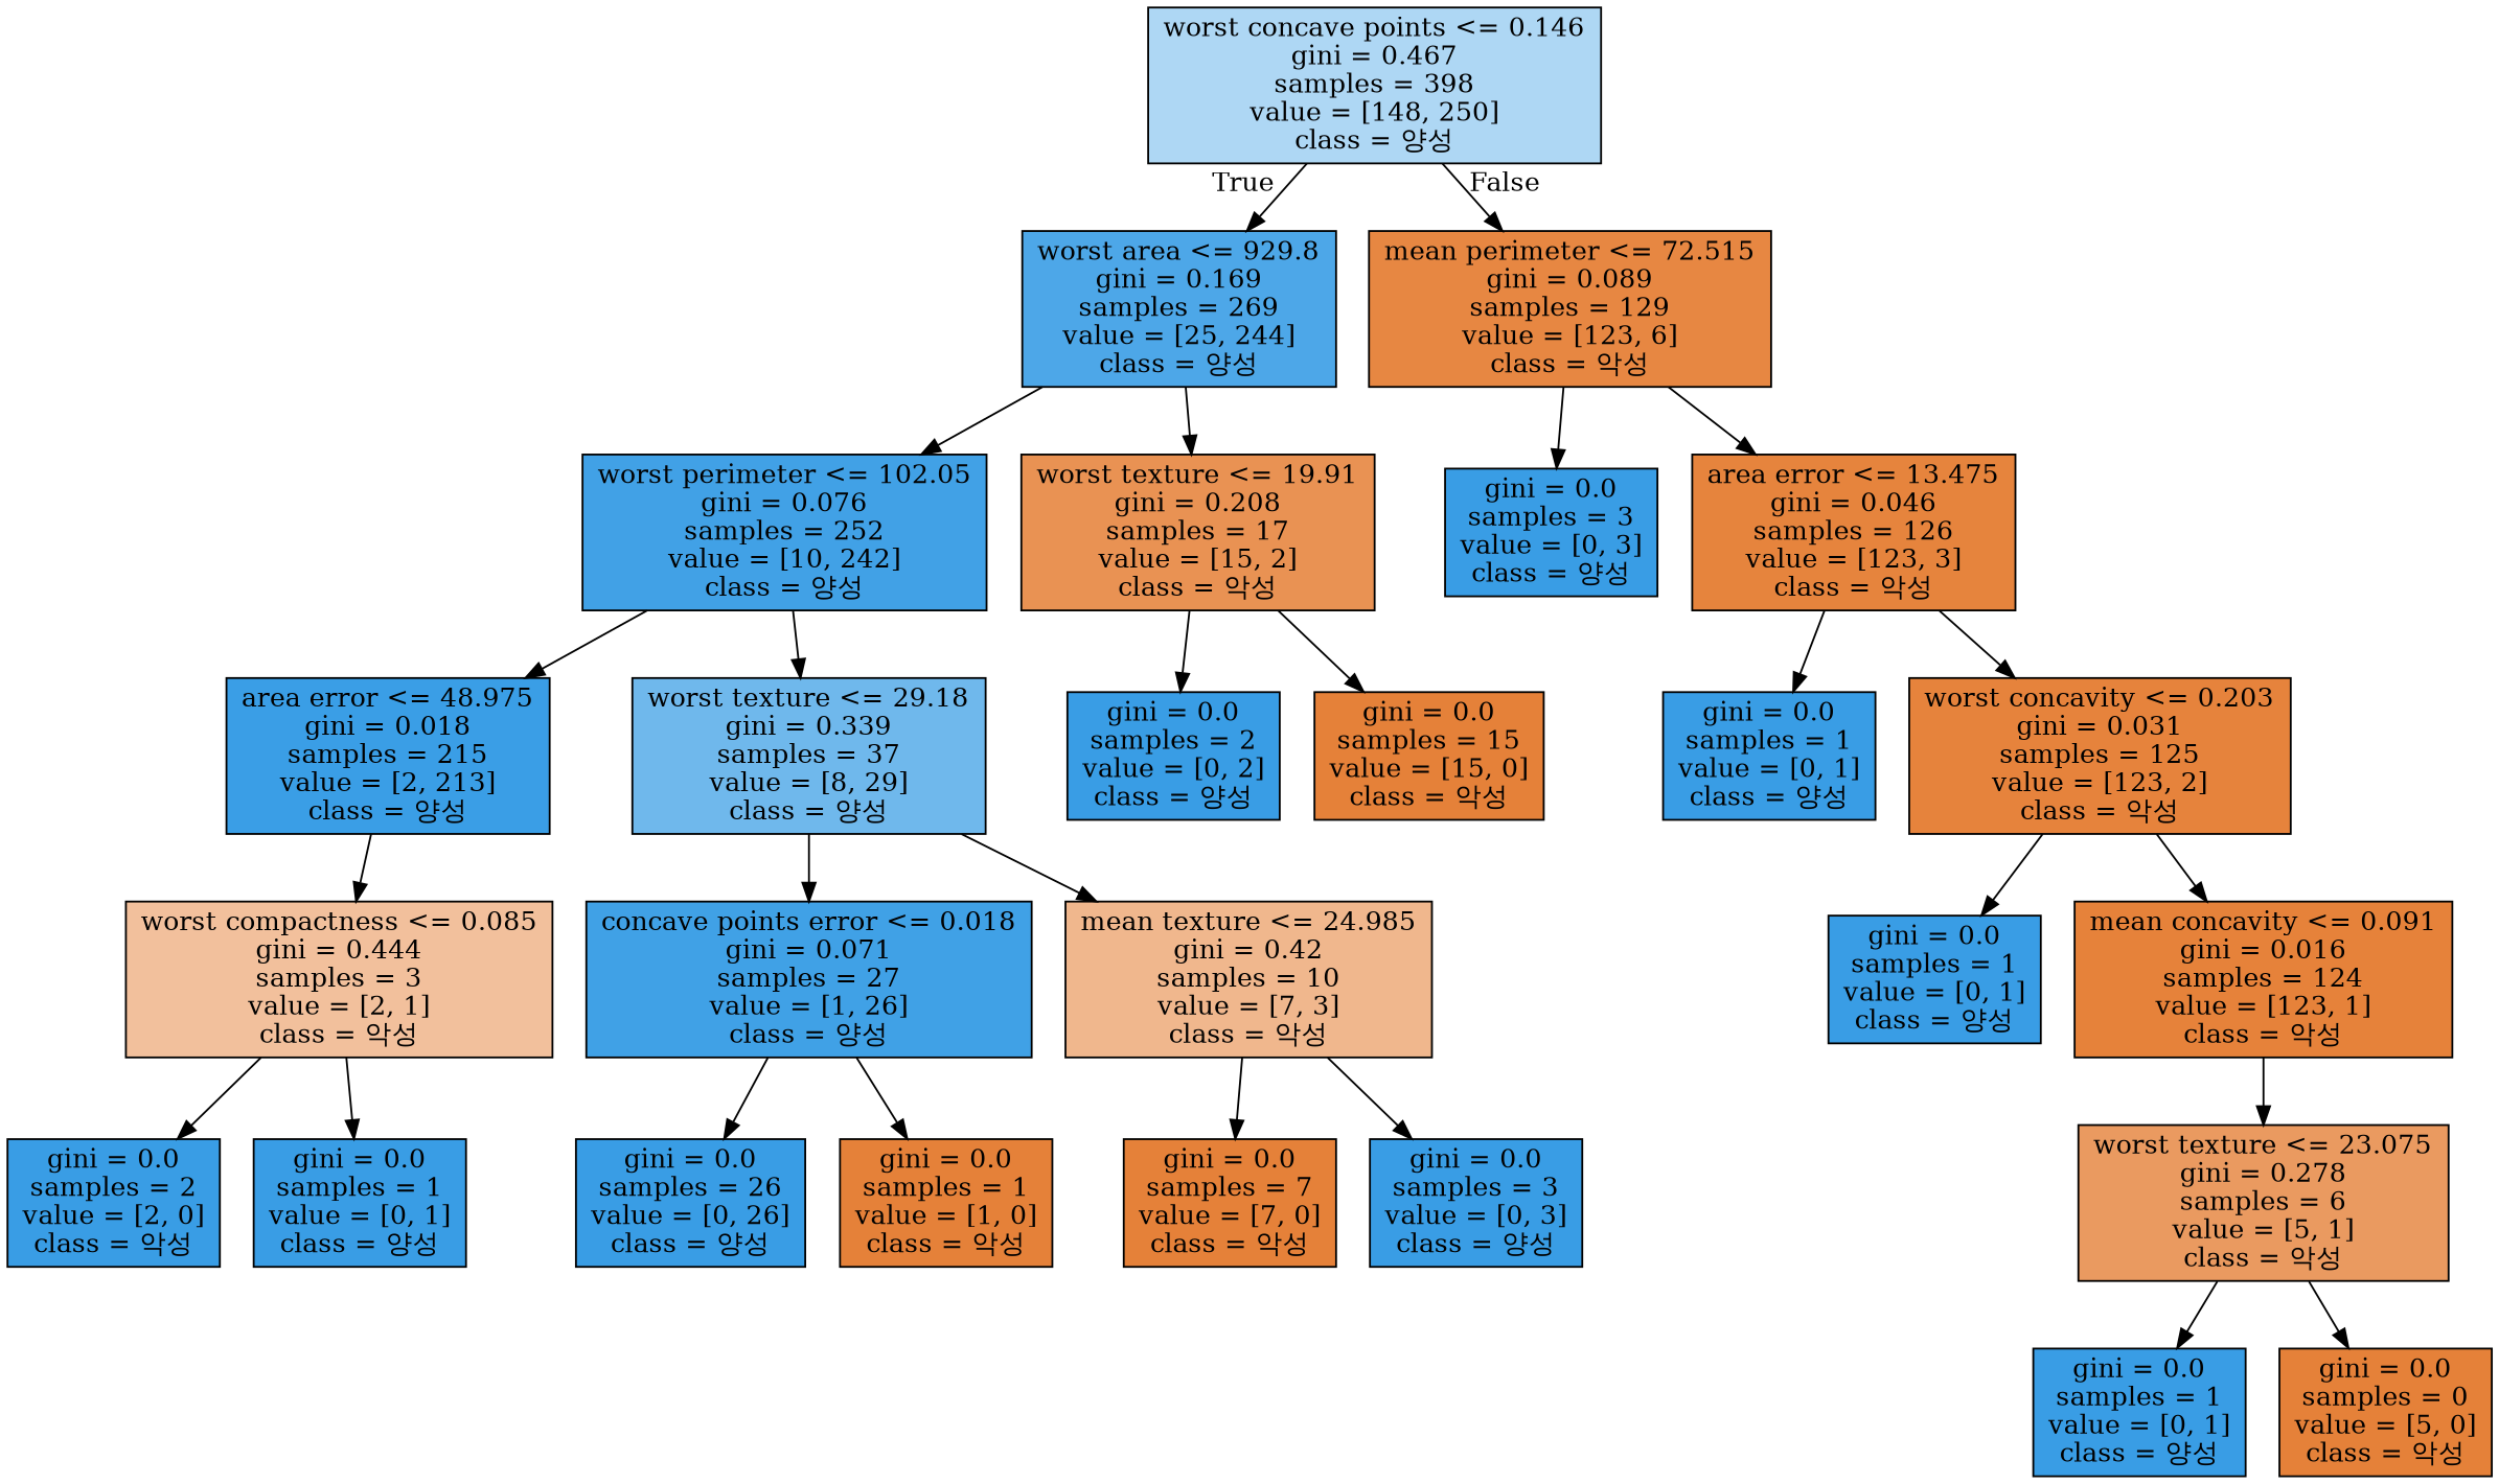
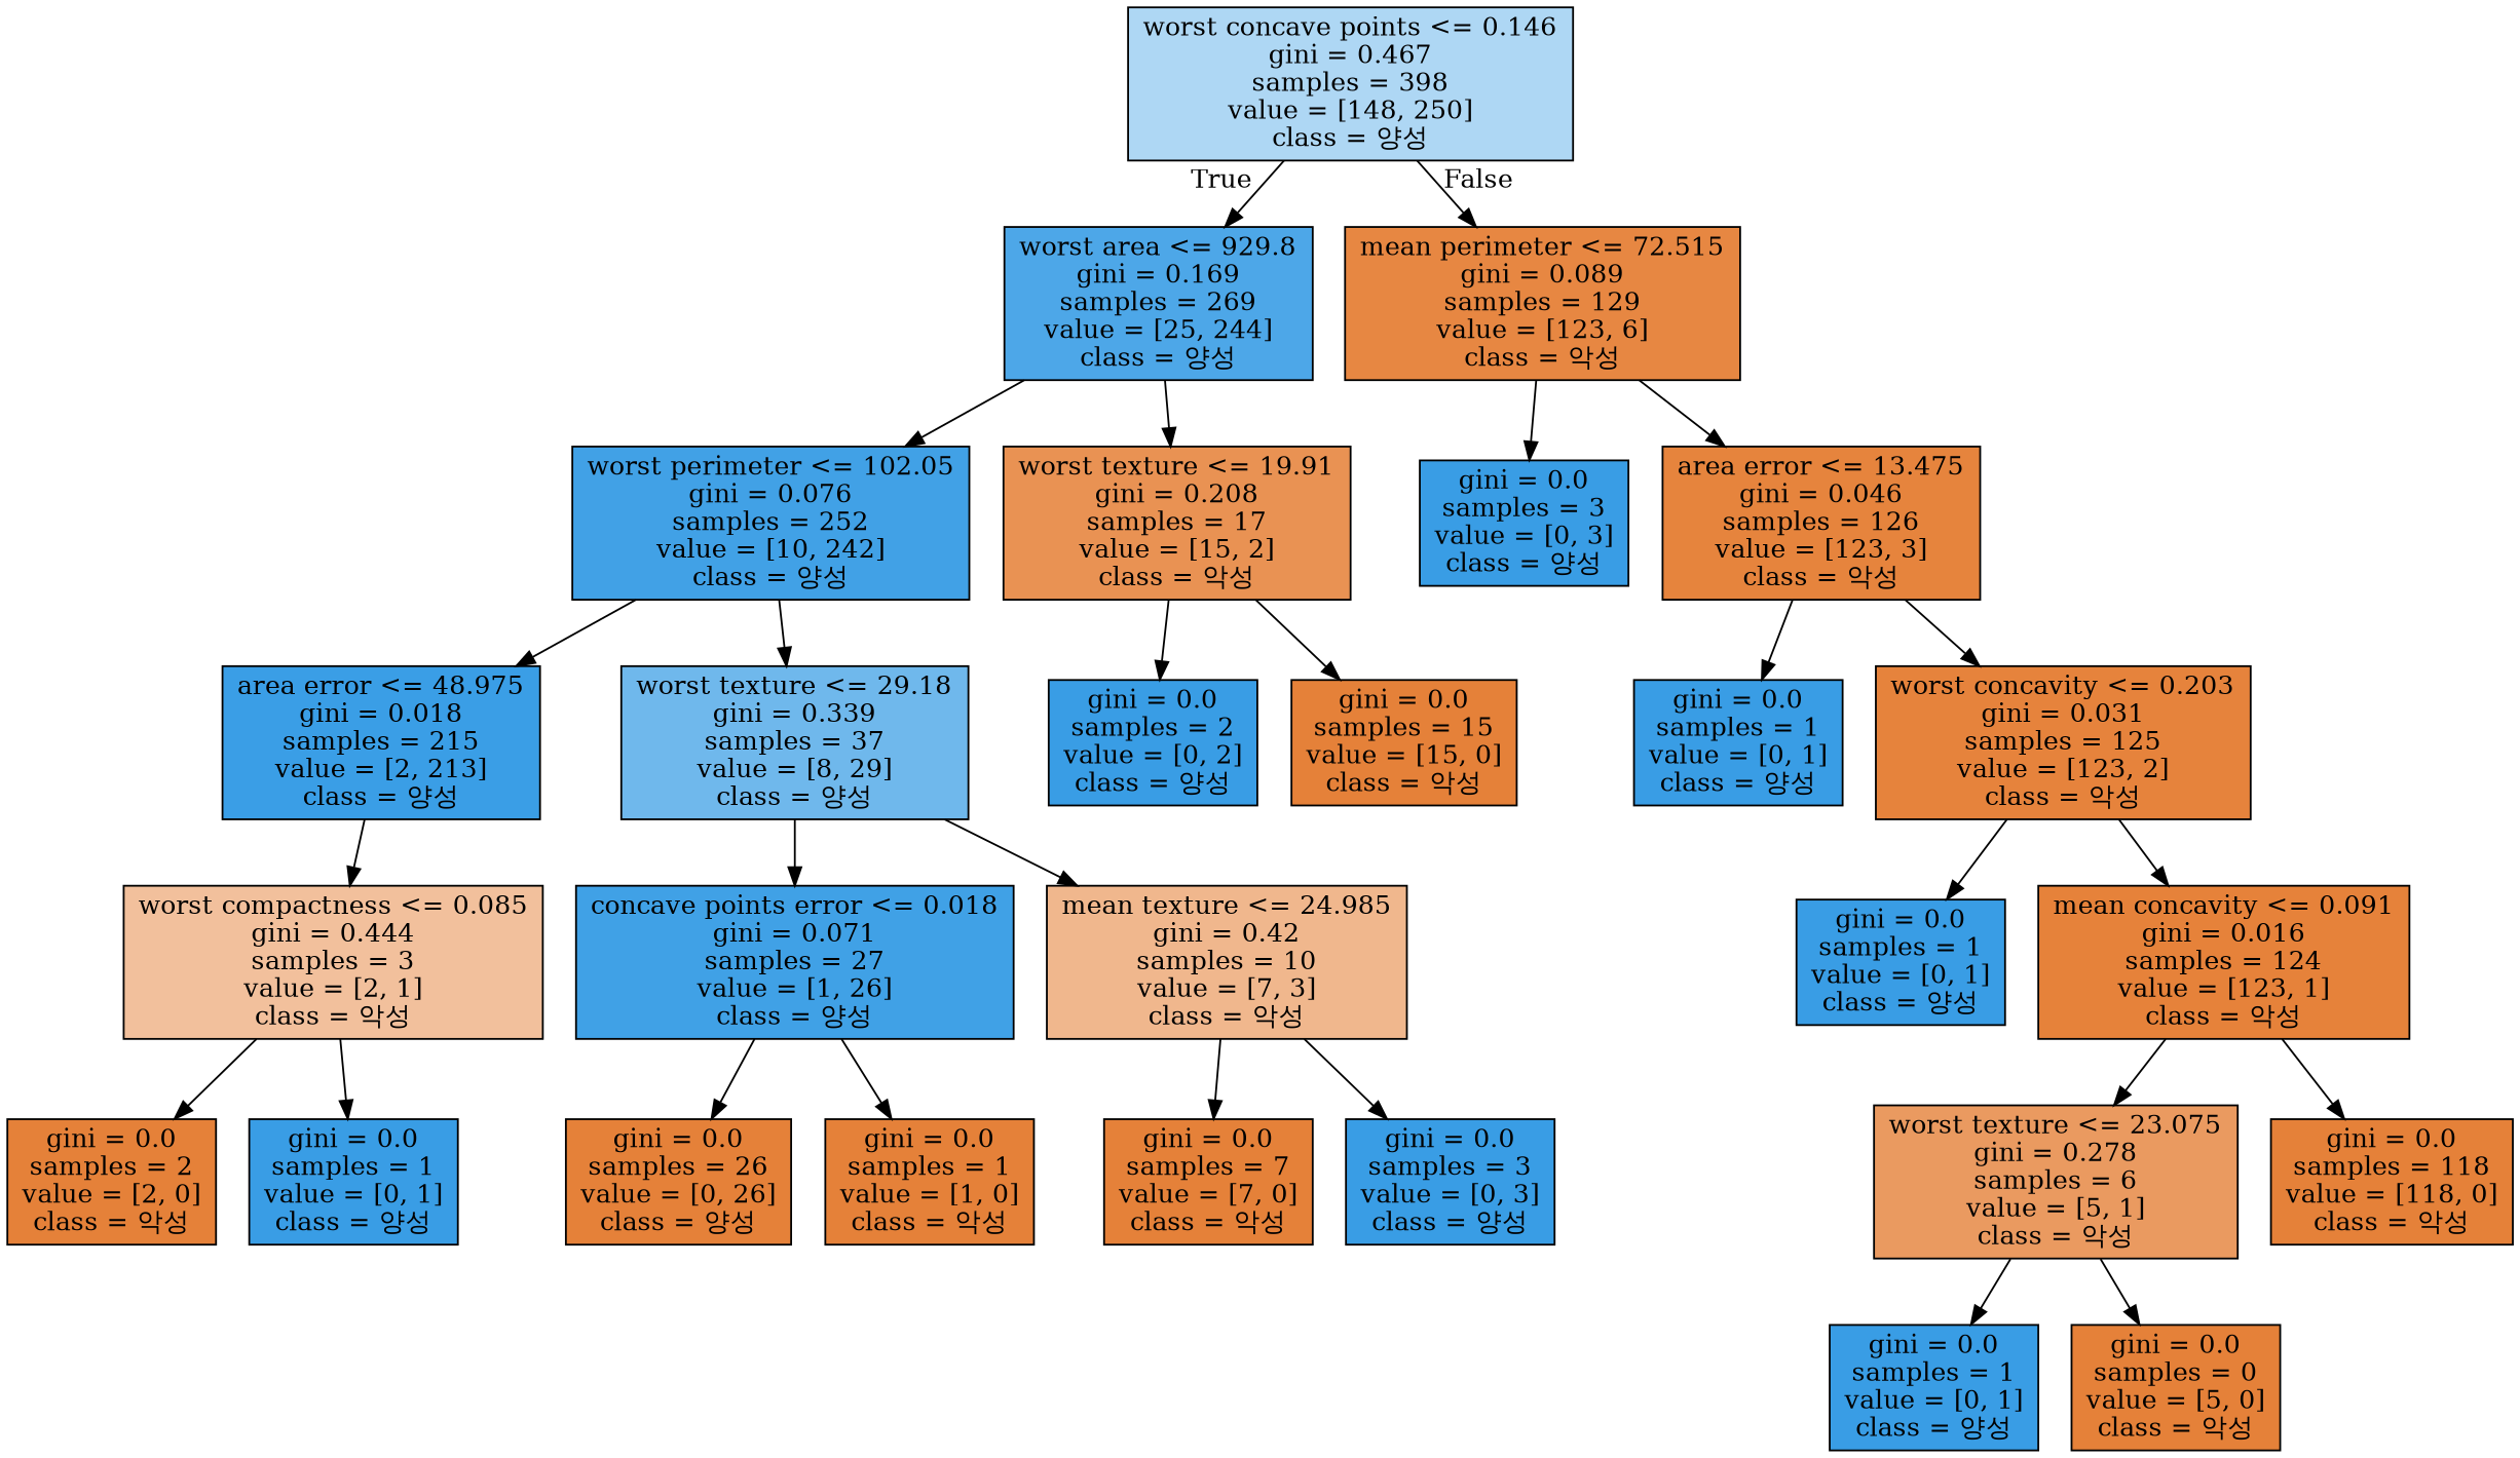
  digraph {
    node [color=black fillcolor="#399de5ff" shape=box style=filled]
    n1 [fillcolor="#399de568" label="worst concave points <= 0.146\ngini = 0.467\nsamples = 398\nvalue = [148, 250]\nclass = 양성"]
    n2 [fillcolor="#399de5e5" label="worst area <= 929.8\ngini = 0.169\nsamples = 269\nvalue = [25, 244]\nclass = 양성"]
    n3 [fillcolor="#e58139f3" label="mean perimeter <= 72.515\ngini = 0.089\nsamples = 129\nvalue = [123, 6]\nclass = 악성"]
    n4 [fillcolor="#399de5f4" label="worst perimeter <= 102.05\ngini = 0.076\nsamples = 252\nvalue = [10, 242]\nclass = 양성"]
    n5 [fillcolor="#e58139dd" label="worst texture <= 19.91\ngini = 0.208\nsamples = 17\nvalue = [15, 2]\nclass = 악성"]
    n6 [label="gini = 0.0\nsamples = 3\nvalue = [0, 3]\nclass = 양성"]
    n7 [fillcolor="#e58139f9" label="area error <= 13.475\ngini = 0.046\nsamples = 126\nvalue = [123, 3]\nclass = 악성"]
    n8 [fillcolor="#399de5fd" label="area error <= 48.975\ngini = 0.018\nsamples = 215\nvalue = [2, 213]\nclass = 양성"]
    n9 [fillcolor="#399de5b9" label="worst texture <= 29.18\ngini = 0.339\nsamples = 37\nvalue = [8, 29]\nclass = 양성"]
    n10 [label="gini = 0.0\nsamples = 2\nvalue = [0, 2]\nclass = 양성"]
    n11 [fillcolor="#e58139ff" label="gini = 0.0\nsamples = 15\nvalue = [15, 0]\nclass = 악성"]
    n12 [fillcolor="#e581397f" label="worst compactness <= 0.085\ngini = 0.444\nsamples = 3\nvalue = [2, 1]\nclass = 악성"]
    n13 [fillcolor="#399de5f5" label="concave points error <= 0.018\ngini = 0.071\nsamples = 27\nvalue = [1, 26]\nclass = 양성"]
    n14 [fillcolor="#e5813992" label="mean texture <= 24.985\ngini = 0.42\nsamples = 10\nvalue = [7, 3]\nclass = 악성"]
-   n15 [label="gini = 0.0\nsamples = 2\nvalue = [2, 0]\nclass = 악성"]
+   n15 [fillcolor="#e58139ff" label="gini = 0.0\nsamples = 2\nvalue = [2, 0]\nclass = 악성"]
    n16 [label="gini = 0.0\nsamples = 1\nvalue = [0, 1]\nclass = 양성"]
-   n17 [label="gini = 0.0\nsamples = 26\nvalue = [0, 26]\nclass = 양성"]
+   n17 [fillcolor="#e58139ff" label="gini = 0.0\nsamples = 26\nvalue = [0, 26]\nclass = 양성"]
    n18 [fillcolor="#e58139ff" label="gini = 0.0\nsamples = 1\nvalue = [1, 0]\nclass = 악성"]
    n19 [fillcolor="#e58139ff" label="gini = 0.0\nsamples = 7\nvalue = [7, 0]\nclass = 악성"]
    n20 [label="gini = 0.0\nsamples = 3\nvalue = [0, 3]\nclass = 양성"]
    n21 [label="gini = 0.0\nsamples = 1\nvalue = [0, 1]\nclass = 양성"]
    n22 [fillcolor="#e58139fb" label="worst concavity <= 0.203\ngini = 0.031\nsamples = 125\nvalue = [123, 2]\nclass = 악성"]
    n23 [label="gini = 0.0\nsamples = 1\nvalue = [0, 1]\nclass = 양성"]
    n24 [fillcolor="#e58139fd" label="mean concavity <= 0.091\ngini = 0.016\nsamples = 124\nvalue = [123, 1]\nclass = 악성"]
    n25 [fillcolor="#e58139cc" label="worst texture <= 23.075\ngini = 0.278\nsamples = 6\nvalue = [5, 1]\nclass = 악성"]
+   n26 [fillcolor="#e58139ff" label="gini = 0.0\nsamples = 118\nvalue = [118, 0]\nclass = 악성"]
    n27 [label="gini = 0.0\nsamples = 1\nvalue = [0, 1]\nclass = 양성"]
    n28 [fillcolor="#e58139ff" label="gini = 0.0\nsamples = 0\nvalue = [5, 0]\nclass = 악성"]
    n1 -> n2 [headlabel=True labelangle=45 labeldistance=2.5]
    n1 -> n3 [headlabel=False labelangle=-45 labeldistance=2.5]
    n2 -> n4
    n2 -> n5
    n3 -> n6
    n3 -> n7
    n4 -> n8
    n4 -> n9
    n5 -> n10
    n5 -> n11
    n7 -> n21
    n7 -> n22
    n8 -> n12
    n9 -> n13
    n9 -> n14
    n12 -> n15
    n12 -> n16
    n13 -> n17
    n13 -> n18
    n14 -> n19
    n14 -> n20
    n22 -> n23
    n22 -> n24
    n24 -> n25
+   n24 -> n26
    n25 -> n27
    n25 -> n28
  }
